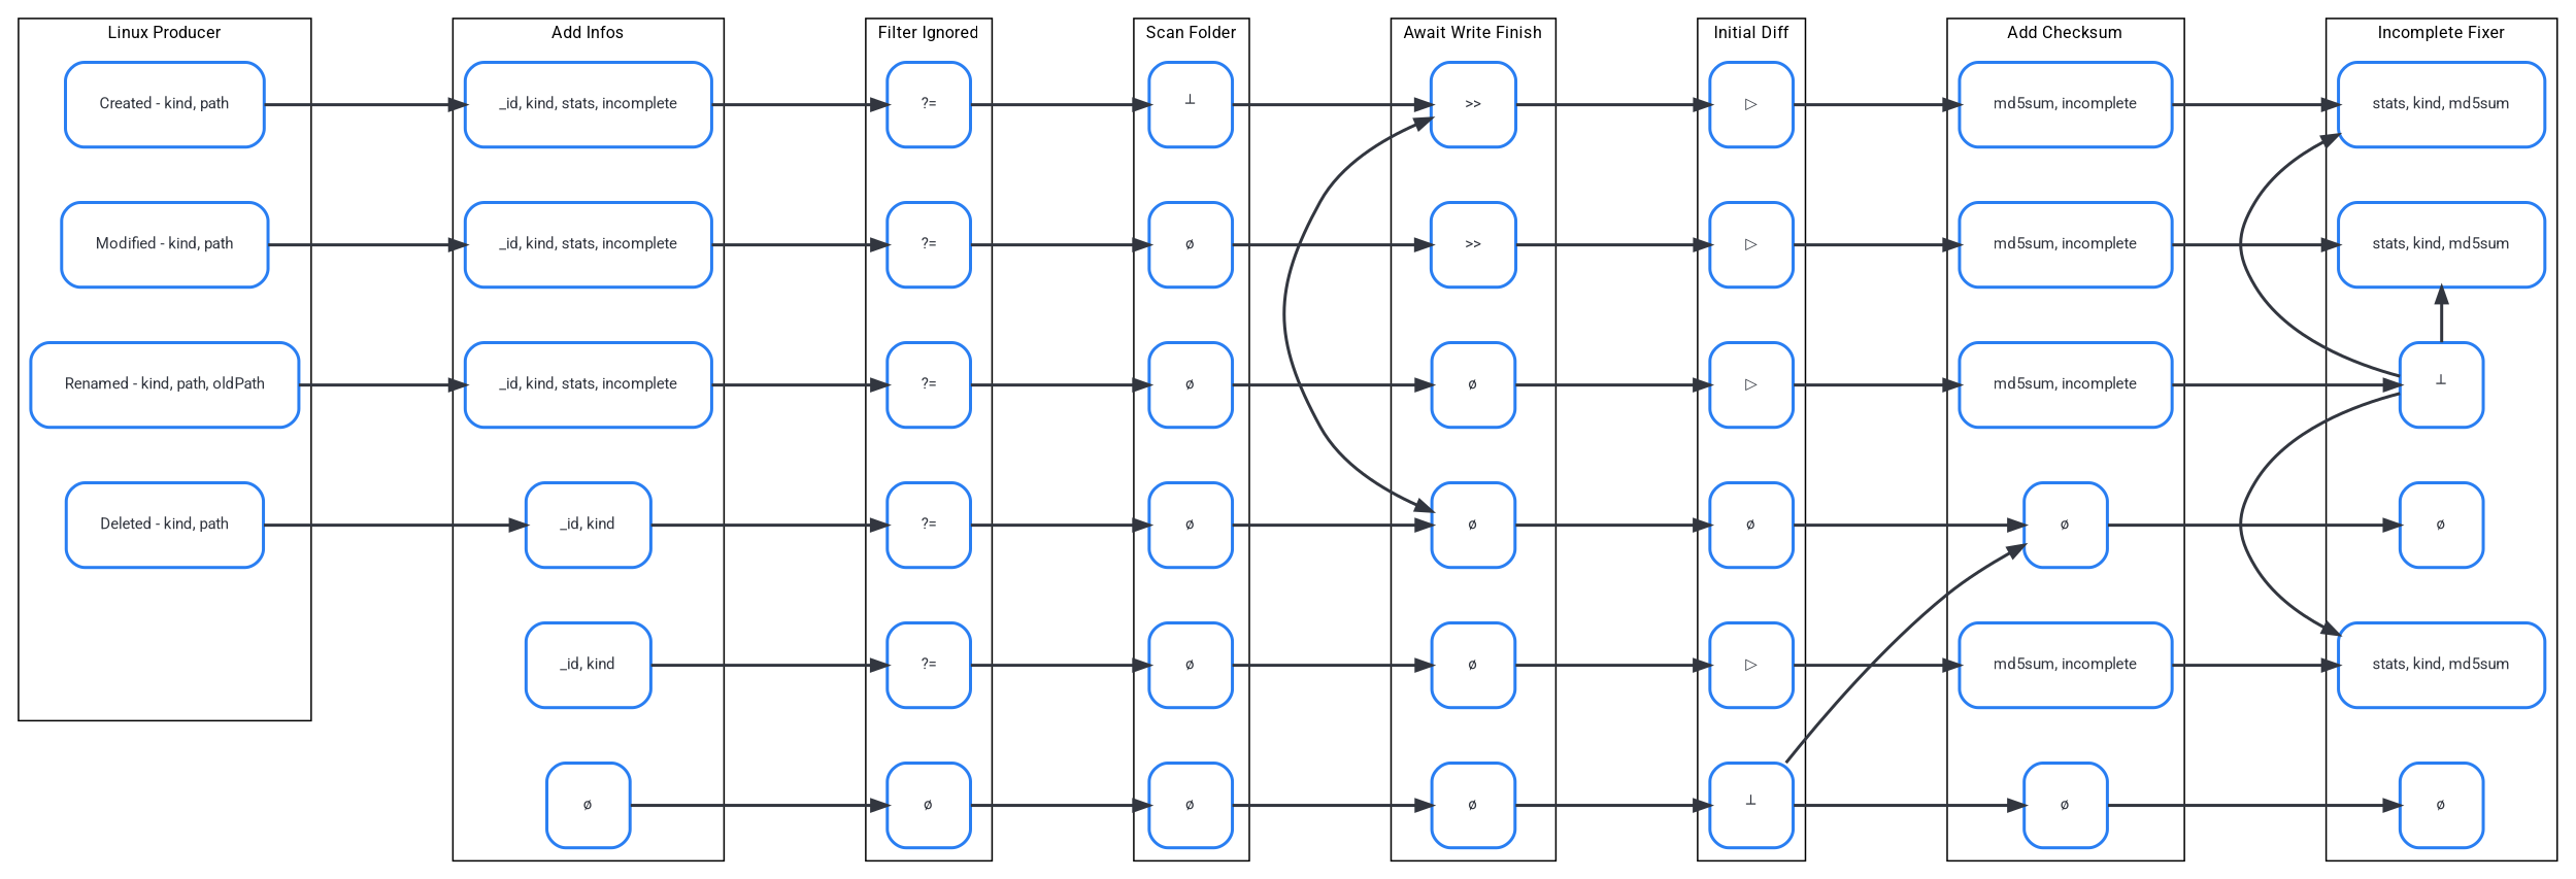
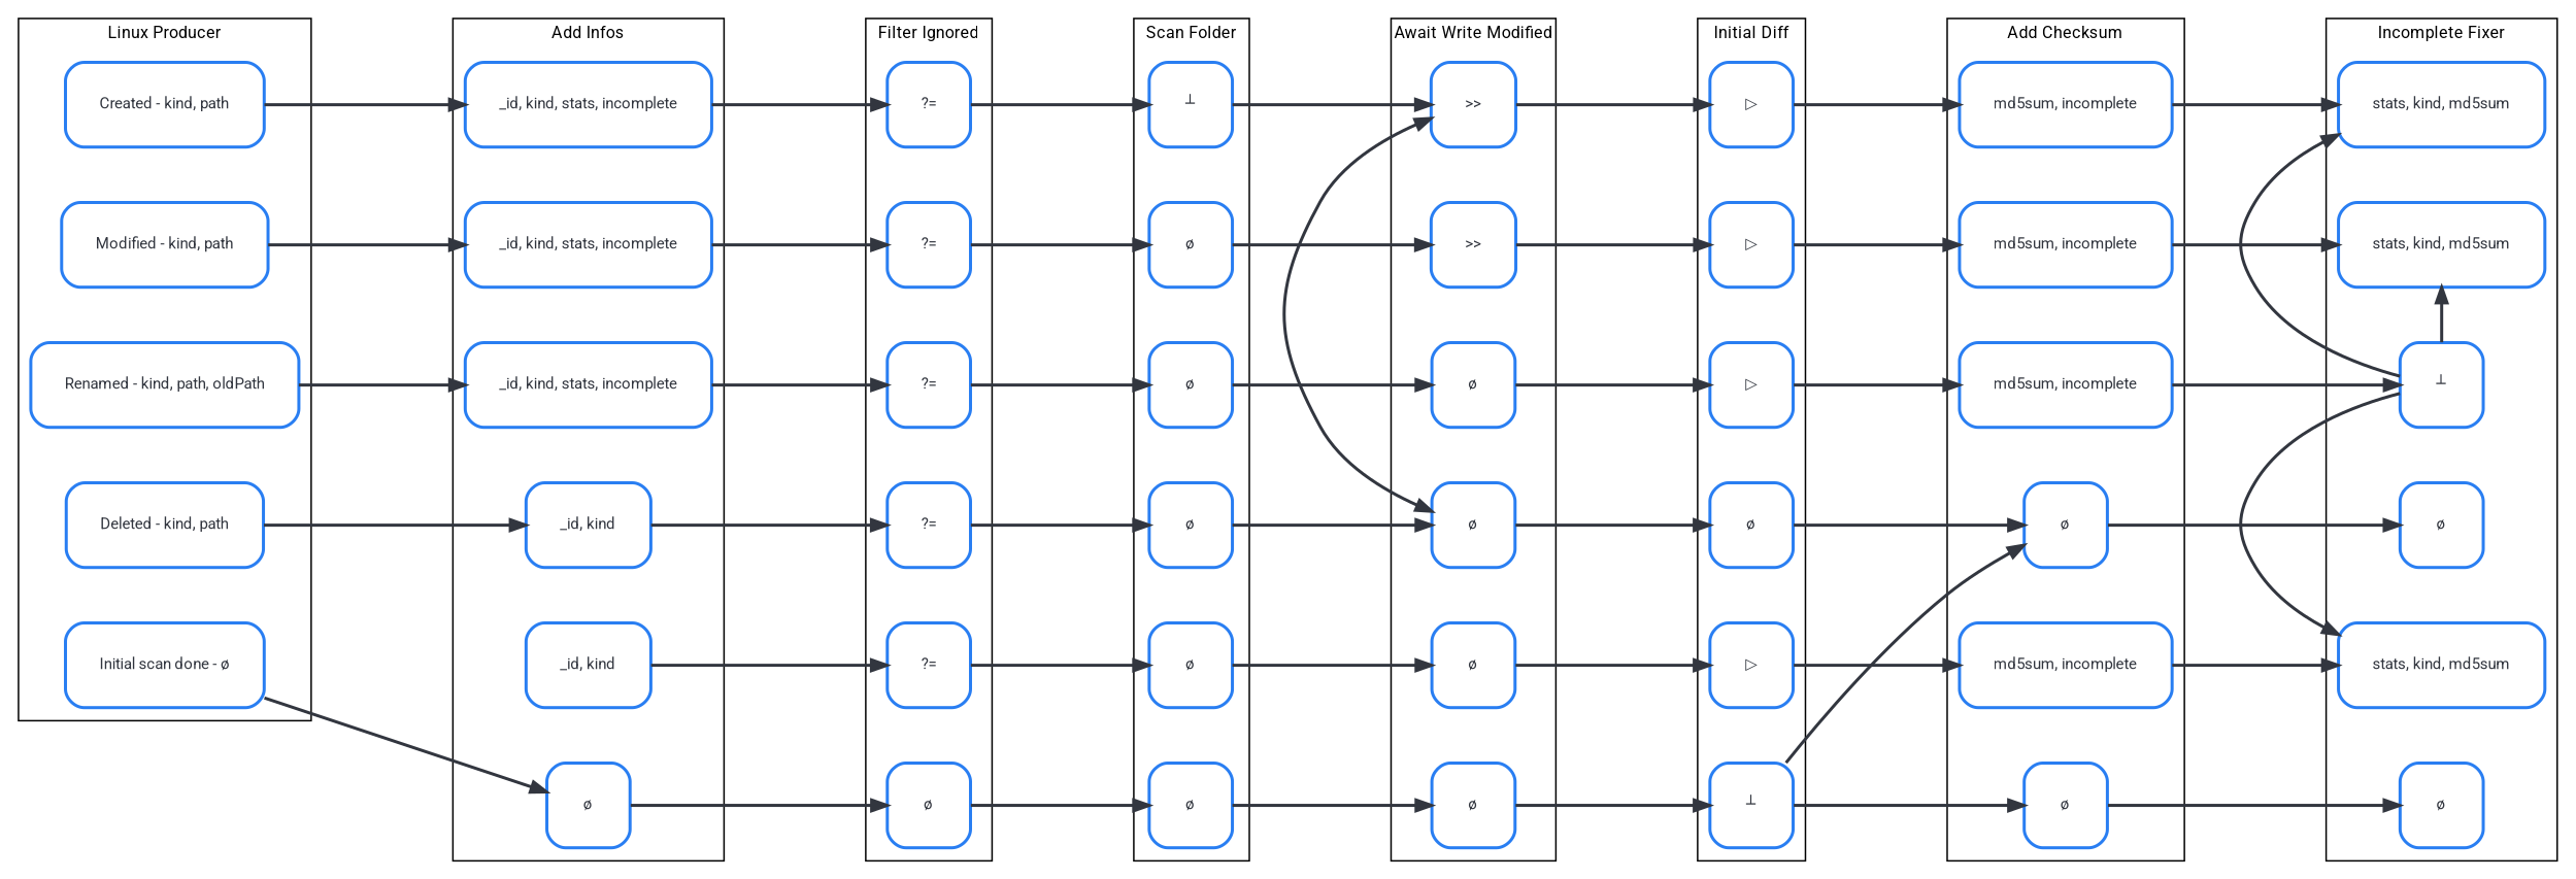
  digraph {
    fontname=Roboto
    fontsize=11
    nodesep=0.5
    rankdir=LR
    ranksep=1.5
    splines=true
    node [color="#297EF2" fontcolor="#32363F" fontname=Roboto fontsize=10 margin=0.3 shape=box style="bold,rounded"]
    edge [color="#32363F" fontname=Roboto style=bold]
    n1 [label="Created - kind, path"]
    n2 [label="Modified - kind, path"]
    n3 [label="Renamed - kind, path, oldPath"]
    n4 [label="Deleted - kind, path"]
+   n5 [label="Initial scan done - ø"]
    n6 [label="_id, kind, stats, incomplete"]
    n7 [label="_id, kind, stats, incomplete"]
    n8 [label="_id, kind, stats, incomplete"]
    n9 [label="_id, kind"]
    n10 [label="_id, kind"]
    n11 [label="ø"]
    n12 [label="?="]
    n13 [label="?="]
    n14 [label="?="]
    n15 [label="?="]
    n16 [label="?="]
    n17 [label="ø"]
    n18 [label="┴"]
    n19 [label="ø"]
    n20 [label="ø"]
    n21 [label="ø"]
    n22 [label="ø"]
    n23 [label="ø"]
    n24 [label=">>"]
    n25 [label="ø"]
    n26 [label=">>"]
    n27 [label="ø"]
    n28 [label="ø"]
    n29 [label="ø"]
    n30 [label="▷"]
    n31 [label="▷"]
    n32 [label="▷"]
    n33 [label="ø"]
    n34 [label="▷"]
    n35 [label="┴"]
    n36 [label="md5sum, incomplete"]
    n37 [label="md5sum, incomplete"]
    n38 [label="md5sum, incomplete"]
    n39 [label="ø"]
    n40 [label="md5sum, incomplete"]
    n41 [label="ø"]
    n42 [label="┴"]
    n43 [label="stats, kind, md5sum"]
    n44 [label="stats, kind, md5sum"]
    n45 [label="stats, kind, md5sum"]
    n46 [label="ø"]
    n47 [label="ø"]
    subgraph cluster_1 {
      label="Linux Producer"
      n1
      n2
      n3
      n4
+     n5
    }
    subgraph cluster_2 {
      label="Add Infos"
      n6
      n7
      n8
      n9
      n10
      n11
    }
    subgraph cluster_3 {
      label="Filter Ignored"
      n12
      n13
      n14
      n15
      n16
      n17
    }
    subgraph cluster_4 {
      label="Scan Folder"
      n18
      n19
      n20
      n21
      n22
      n23
    }
    subgraph cluster_5 {
-     label="Await Write Finish"
+     label="Await Write Modified"
      n26
      n27
      n28
      n29
      subgraph sub_6 {
        label="Await Write Finish"
        rank=same
        n24
        n25
      }
    }
    subgraph cluster_7 {
      label="Initial Diff"
      n30
      n31
      n32
      n33
      n34
      n35
    }
    subgraph cluster_8 {
      label="Add Checksum"
      n36
      n37
      n38
      n39
      n40
      n41
    }
    subgraph cluster_9 {
      label="Incomplete Fixer"
      n46
      n47
      subgraph sub_10 {
        label="Incomplete Fixer"
        rank=same
        n42
        n43
        n44
        n45
      }
    }
    n1 -> n6
    n2 -> n7
    n3 -> n8
    n4 -> n9
+   n5 -> n11
    n6 -> n12
    n7 -> n13
    n8 -> n14
    n9 -> n15
    n10 -> n16
    n11 -> n17
    n12 -> n18
    n13 -> n19
    n14 -> n20
    n15 -> n21
    n16 -> n22
    n17 -> n23
    n18 -> n24
    n19 -> n26
    n20 -> n27
    n21 -> n25
    n22 -> n28
    n23 -> n29
    n24 -> n25 [dir=both]
    n24 -> n30
    n25 -> n33
    n26 -> n31
    n27 -> n32
    n28 -> n34
    n29 -> n35
    n30 -> n36
    n31 -> n37
    n32 -> n38
    n33 -> n39
    n34 -> n40
    n35 -> n39
    n35 -> n41
    n36 -> n43
    n37 -> n44
    n38 -> n42
    n39 -> n46
    n40 -> n45
    n41 -> n47
    n42 -> n43
    n42 -> n44
    n42 -> n45
  }
